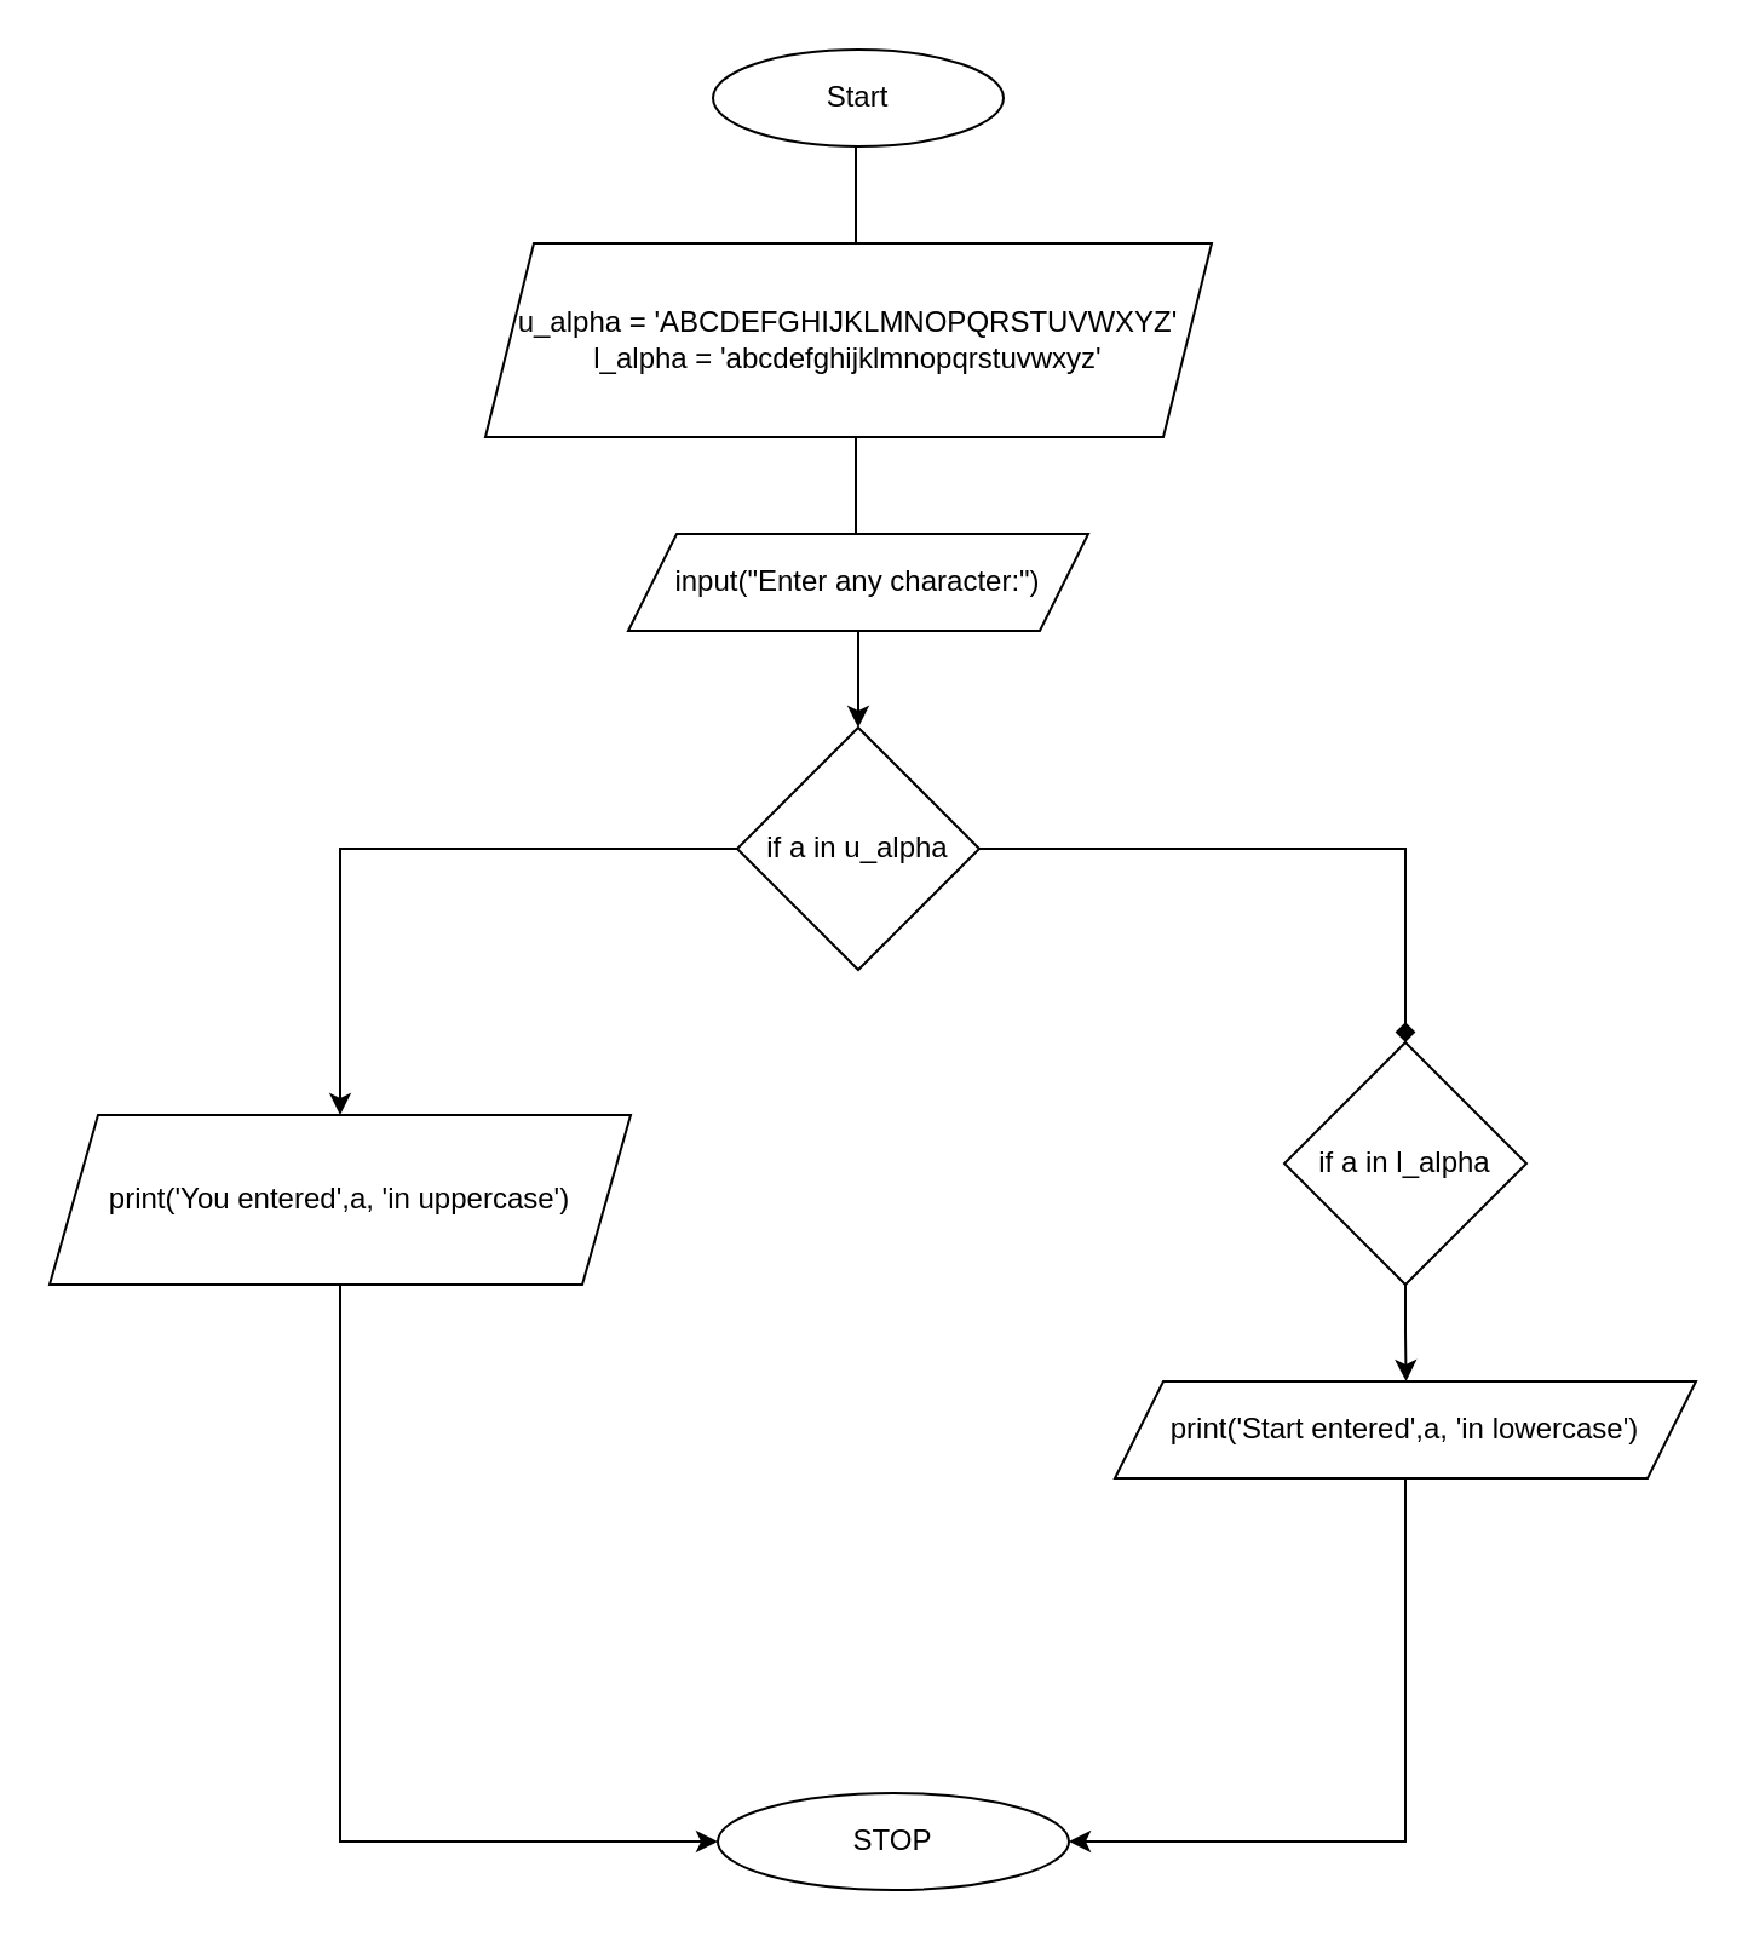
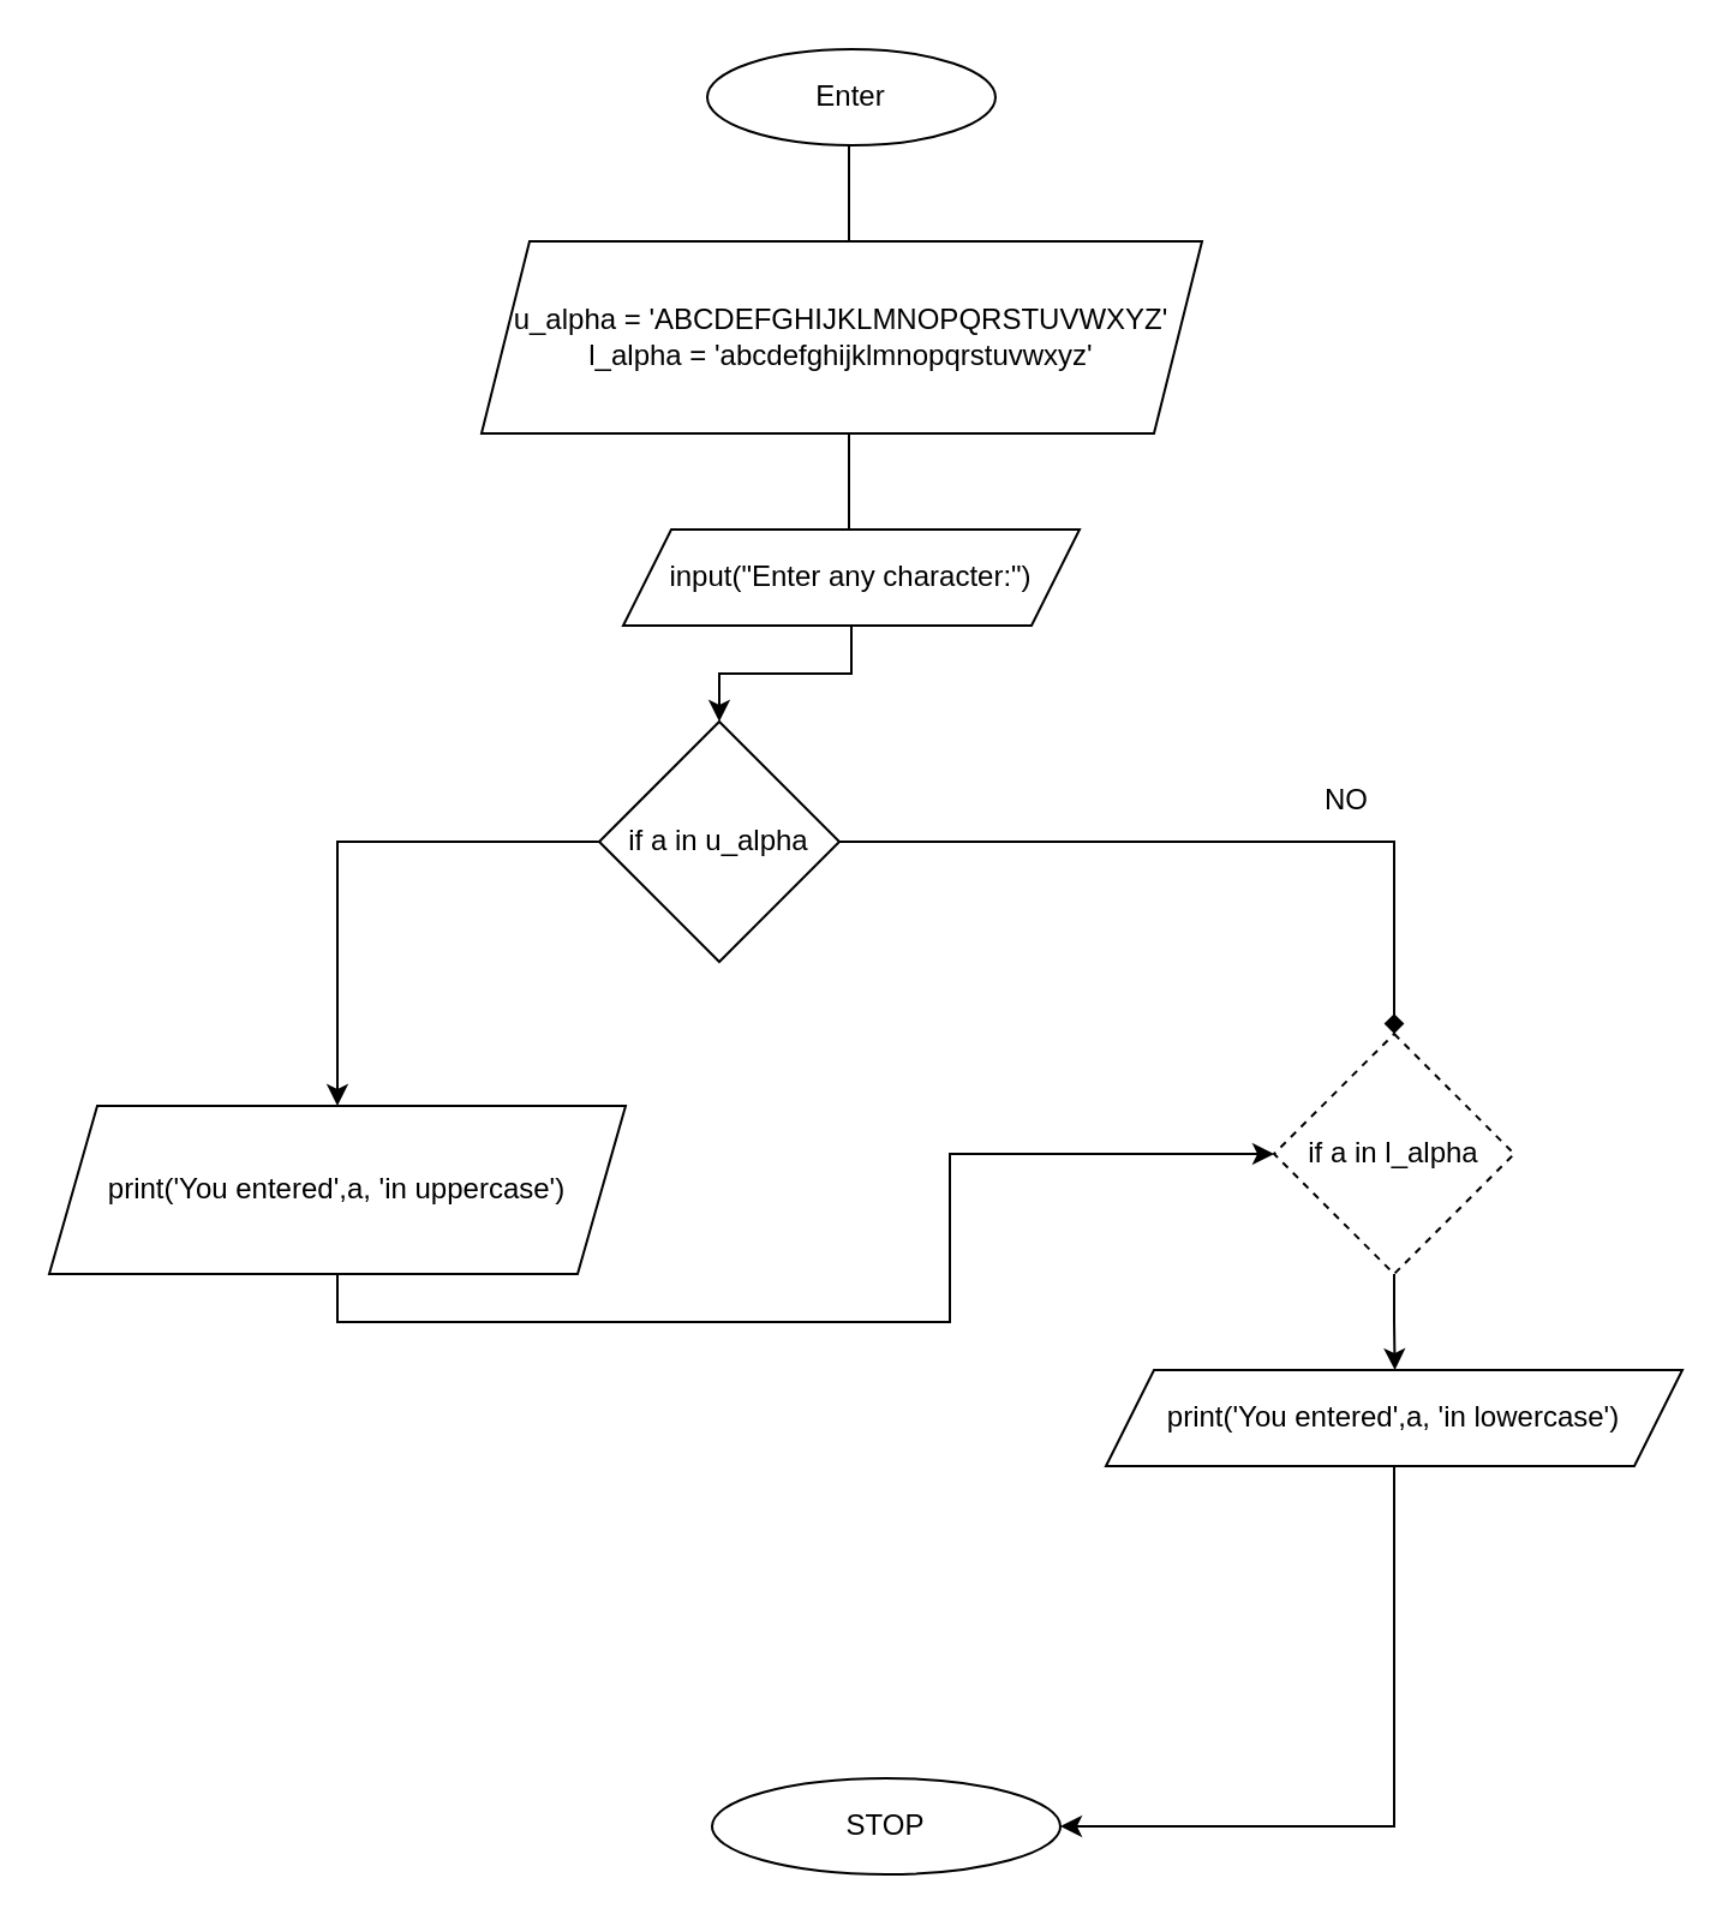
  <mxCell id="0" />
  <mxCell id="1" parent="0" />
- <mxCell id="2" value="Start" style="ellipse;whiteSpace=wrap;html=1;" parent="1" vertex="1"><mxGeometry x="294" y="20" width="120" height="40" as="geometry" /></mxCell>
+ <mxCell id="2" value="Enter" style="ellipse;whiteSpace=wrap;html=1;" parent="1" vertex="1"><mxGeometry x="294" y="20" width="120" height="40" as="geometry" /></mxCell>
  <mxCell id="3" value="" style="endArrow=none;html=1;rounded=0;" parent="1" edge="1"><mxGeometry width="50" height="50" relative="1" as="geometry"><mxPoint x="353" y="100" as="sourcePoint" /><mxPoint x="353" y="60" as="targetPoint" /></mxGeometry></mxCell>
  <mxCell id="4" style="edgeStyle=orthogonalEdgeStyle;rounded=0;orthogonalLoop=1;jettySize=auto;html=1;exitX=0.5;exitY=1;exitDx=0;exitDy=0;" parent="1" source="5" target="18" edge="1"><mxGeometry relative="1" as="geometry"><mxPoint x="353.877" y="300" as="targetPoint" /></mxGeometry></mxCell>
  <mxCell id="5" value="input(&quot;Enter any character:&quot;)" style="shape=parallelogram;perimeter=parallelogramPerimeter;whiteSpace=wrap;html=1;fixedSize=1;" parent="1" vertex="1"><mxGeometry x="259" y="220" width="190" height="40" as="geometry" /></mxCell>
  <mxCell id="6" value="" style="endArrow=none;html=1;rounded=0;" parent="1" edge="1"><mxGeometry width="50" height="50" relative="1" as="geometry"><mxPoint x="353" y="220" as="sourcePoint" /><mxPoint x="353" y="170" as="targetPoint" /></mxGeometry></mxCell>
- <mxCell id="7" style="edgeStyle=orthogonalEdgeStyle;rounded=0;orthogonalLoop=1;jettySize=auto;html=1;exitX=0.5;exitY=1;exitDx=0;exitDy=0;entryX=0;entryY=0.5;entryDx=0;entryDy=0;" parent="1" source="8" target="14" edge="1"><mxGeometry relative="1" as="geometry" /></mxCell>
+ <mxCell id="7" style="edgeStyle=orthogonalEdgeStyle;rounded=0;orthogonalLoop=1;jettySize=auto;html=1;exitX=0.5;exitY=1;exitDx=0;exitDy=0;" parent="1" source="8" target="11" edge="1"><mxGeometry relative="1" as="geometry" /></mxCell>
  <mxCell id="8" value="print('You entered',a, 'in uppercase')" style="shape=parallelogram;perimeter=parallelogramPerimeter;whiteSpace=wrap;html=1;fixedSize=1;" parent="1" vertex="1"><mxGeometry x="20" y="460" width="240" height="70" as="geometry" /></mxCell>
+ <mxCell id="9" value="NO" style="text;html=1;align=center;verticalAlign=middle;resizable=0;points=[];autosize=1;strokeColor=none;fillColor=none;" parent="1" vertex="1"><mxGeometry x="540" y="318" width="40" height="30" as="geometry" /></mxCell>
  <mxCell id="10" style="edgeStyle=orthogonalEdgeStyle;rounded=0;orthogonalLoop=1;jettySize=auto;html=1;exitX=0.5;exitY=1;exitDx=0;exitDy=0;" parent="1" source="11" edge="1"><mxGeometry relative="1" as="geometry"><mxPoint x="580.294" y="570" as="targetPoint" /></mxGeometry></mxCell>
- <mxCell id="11" value="if a in l_alpha" style="rhombus;whiteSpace=wrap;html=1;" parent="1" vertex="1"><mxGeometry x="530" y="430" width="100" height="100" as="geometry" /></mxCell>
+ <mxCell id="11" value="if a in l_alpha" style="rhombus;whiteSpace=wrap;html=1;dashed=1;" parent="1" vertex="1"><mxGeometry x="530" y="430" width="100" height="100" as="geometry" /></mxCell>
  <mxCell id="12" style="edgeStyle=orthogonalEdgeStyle;rounded=0;orthogonalLoop=1;jettySize=auto;html=1;exitX=0.5;exitY=1;exitDx=0;exitDy=0;entryX=1;entryY=0.5;entryDx=0;entryDy=0;" parent="1" source="13" target="14" edge="1"><mxGeometry relative="1" as="geometry" /></mxCell>
- <mxCell id="13" value="print('Start entered',a, 'in lowercase')" style="shape=parallelogram;perimeter=parallelogramPerimeter;whiteSpace=wrap;html=1;fixedSize=1;" parent="1" vertex="1"><mxGeometry x="460" y="570" width="240" height="40" as="geometry" /></mxCell>
+ <mxCell id="13" value="print('You entered',a, 'in lowercase')" style="shape=parallelogram;perimeter=parallelogramPerimeter;whiteSpace=wrap;html=1;fixedSize=1;" parent="1" vertex="1"><mxGeometry x="460" y="570" width="240" height="40" as="geometry" /></mxCell>
  <mxCell id="14" value="STOP" style="ellipse;whiteSpace=wrap;html=1;" parent="1" vertex="1"><mxGeometry x="296" y="740" width="145" height="40" as="geometry" /></mxCell>
  <mxCell id="15" value="u_alpha = 'ABCDEFGHIJKLMNOPQRSTUVWXYZ'&lt;div&gt;l_alpha = 'abcdefghijklmnopqrstuvwxyz'&lt;/div&gt;" style="shape=parallelogram;perimeter=parallelogramPerimeter;whiteSpace=wrap;html=1;fixedSize=1;" parent="1" vertex="1"><mxGeometry x="200" y="100" width="300" height="80" as="geometry" /></mxCell>
  <mxCell id="16" style="edgeStyle=orthogonalEdgeStyle;rounded=0;orthogonalLoop=1;jettySize=auto;html=1;exitX=0;exitY=0.5;exitDx=0;exitDy=0;entryX=0.5;entryY=0;entryDx=0;entryDy=0;" parent="1" source="18" target="8" edge="1"><mxGeometry relative="1" as="geometry" /></mxCell>
  <mxCell id="17" style="edgeStyle=orthogonalEdgeStyle;rounded=0;orthogonalLoop=1;jettySize=auto;html=1;exitX=1;exitY=0.5;exitDx=0;exitDy=0;entryX=0.5;entryY=0;entryDx=0;entryDy=0;endArrow=diamond;" parent="1" source="18" target="11" edge="1"><mxGeometry relative="1" as="geometry" /></mxCell>
- <mxCell id="18" value="if a in u_alpha" style="rhombus;whiteSpace=wrap;html=1;" parent="1" vertex="1"><mxGeometry x="304" y="300" width="100" height="100" as="geometry" /></mxCell>
+ <mxCell id="18" value="if a in u_alpha" style="rhombus;whiteSpace=wrap;html=1;" parent="1" vertex="1"><mxGeometry x="249" y="300" width="100" height="100" as="geometry" /></mxCell>
